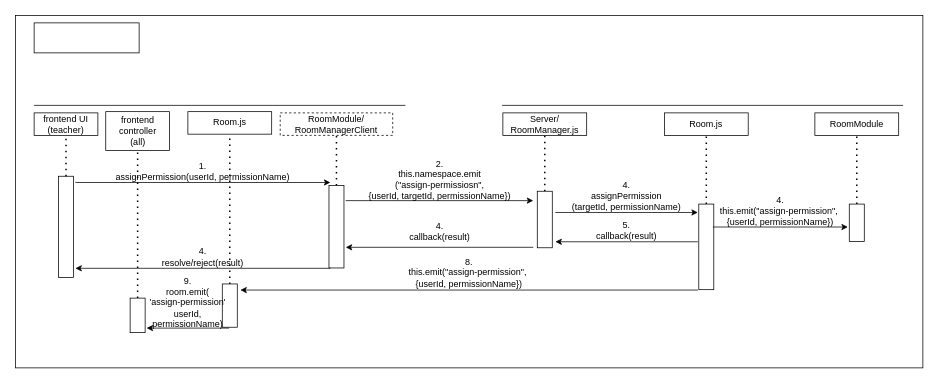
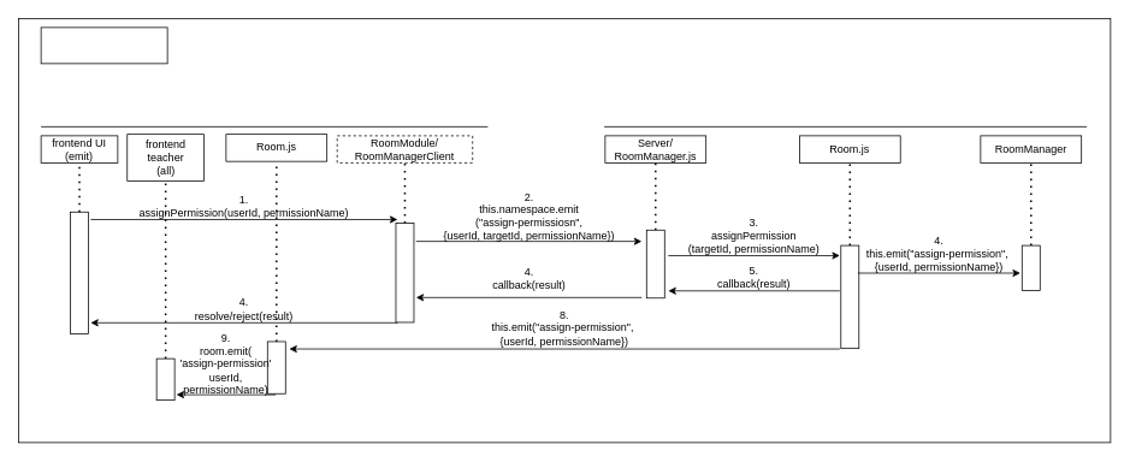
  <mxCell id="0" />
  <mxCell id="1" parent="0" />
  <mxCell id="2" value="" style="rounded=0;whiteSpace=wrap;html=1;" parent="1" vertex="1"><mxGeometry x="20" y="20" width="1210" height="470" as="geometry" /></mxCell>
  <mxCell id="3" value="" style="endArrow=none;dashed=1;html=1;dashPattern=1 3;strokeWidth=2;rounded=0;entryX=0.5;entryY=1;entryDx=0;entryDy=0;startArrow=none;" parent="1" source="10" target="9" edge="1"><mxGeometry width="50" height="50" relative="1" as="geometry"><mxPoint x="261.81" y="600" as="sourcePoint" /><mxPoint x="261.81" y="230" as="targetPoint" /></mxGeometry></mxCell>
  <mxCell id="4" value="" style="rounded=0;whiteSpace=wrap;html=1;" parent="1" vertex="1"><mxGeometry x="45" y="30" width="140" height="40" as="geometry" /></mxCell>
  <mxCell id="5" value="Server/&lt;br&gt;RoomManager.js" style="rounded=0;whiteSpace=wrap;html=1;" parent="1" vertex="1"><mxGeometry x="670" y="150" width="111.75" height="30" as="geometry" /></mxCell>
  <mxCell id="6" value="" style="endArrow=none;dashed=1;html=1;dashPattern=1 3;strokeWidth=2;rounded=0;entryX=0.5;entryY=1;entryDx=0;entryDy=0;startArrow=none;" parent="1" source="11" target="5" edge="1"><mxGeometry width="50" height="50" relative="1" as="geometry"><mxPoint x="702.25" y="650" as="sourcePoint" /><mxPoint x="848.5" y="240" as="targetPoint" /></mxGeometry></mxCell>
  <mxCell id="7" value="" style="endArrow=none;html=1;rounded=0;" parent="1" edge="1"><mxGeometry width="50" height="50" relative="1" as="geometry"><mxPoint x="45" y="140" as="sourcePoint" /><mxPoint x="540" y="140" as="targetPoint" /></mxGeometry></mxCell>
  <mxCell id="8" value="" style="endArrow=none;html=1;rounded=0;" parent="1" edge="1"><mxGeometry width="50" height="50" relative="1" as="geometry"><mxPoint x="669" y="140" as="sourcePoint" /><mxPoint x="1203.69" y="140" as="targetPoint" /></mxGeometry></mxCell>
  <mxCell id="9" value="RoomModule/&lt;br&gt;RoomManagerClient" style="rounded=0;whiteSpace=wrap;html=1;dashed=1;" parent="1" vertex="1"><mxGeometry x="373.11" y="150" width="150.01" height="30" as="geometry" /></mxCell>
  <mxCell id="10" value="" style="rounded=0;whiteSpace=wrap;html=1;rotation=90;" parent="1" vertex="1"><mxGeometry x="393.2" y="291.86" width="109.85" height="20" as="geometry" /></mxCell>
  <mxCell id="11" value="" style="rounded=0;whiteSpace=wrap;html=1;rotation=90;spacing=4;" parent="1" vertex="1"><mxGeometry x="688.19" y="282.18" width="75.36" height="20" as="geometry" /></mxCell>
  <mxCell id="12" value="" style="endArrow=classic;html=1;rounded=0;entryX=1;entryY=1;entryDx=0;entryDy=0;exitX=0;exitY=1;exitDx=0;exitDy=0;" parent="1" source="13" target="13" edge="1"><mxGeometry width="50" height="50" relative="1" as="geometry"><mxPoint x="51.04" y="246.84" as="sourcePoint" /><mxPoint x="490" y="291" as="targetPoint" /></mxGeometry></mxCell>
  <mxCell id="13" value="1. &lt;br&gt;assignPermission(userId, permissionName)" style="text;strokeColor=none;align=center;fillColor=none;html=1;verticalAlign=middle;whiteSpace=wrap;rounded=0;" parent="1" vertex="1"><mxGeometry x="100" y="212.82" width="340" height="30" as="geometry" /></mxCell>
- <mxCell id="14" value="frontend UI&lt;br&gt;(teacher)" style="rounded=0;whiteSpace=wrap;html=1;" parent="1" vertex="1"><mxGeometry x="45" y="150" width="85" height="30" as="geometry" /></mxCell>
+ <mxCell id="14" value="frontend UI&lt;br&gt;(emit)" style="rounded=0;whiteSpace=wrap;html=1;" parent="1" vertex="1"><mxGeometry x="45" y="150" width="85" height="30" as="geometry" /></mxCell>
  <mxCell id="15" value="" style="rounded=0;whiteSpace=wrap;html=1;rotation=90;spacing=4;" parent="1" vertex="1"><mxGeometry x="20" y="292" width="135" height="20" as="geometry" /></mxCell>
  <mxCell id="16" value="" style="endArrow=none;dashed=1;html=1;dashPattern=1 3;strokeWidth=2;rounded=0;entryX=0.5;entryY=1;entryDx=0;entryDy=0;exitX=0;exitY=0.5;exitDx=0;exitDy=0;" parent="1" source="15" target="14" edge="1"><mxGeometry width="50" height="50" relative="1" as="geometry"><mxPoint x="440" y="310" as="sourcePoint" /><mxPoint x="490" y="260" as="targetPoint" /></mxGeometry></mxCell>
  <mxCell id="17" value="2.&lt;br&gt;this.namespace.emit&lt;br&gt;(&quot;assign-permissiosn&quot;, &lt;br&gt;{userId, targetId, permissionName})" style="text;strokeColor=none;align=center;fillColor=none;html=1;verticalAlign=middle;whiteSpace=wrap;rounded=0;" parent="1" vertex="1"><mxGeometry x="460.5" y="210" width="250" height="57" as="geometry" /></mxCell>
  <mxCell id="18" value="" style="endArrow=classic;html=1;rounded=0;exitX=0;exitY=1;exitDx=0;exitDy=0;entryX=1;entryY=1;entryDx=0;entryDy=0;" parent="1" source="17" target="17" edge="1"><mxGeometry width="50" height="50" relative="1" as="geometry"><mxPoint x="540" y="300" as="sourcePoint" /><mxPoint x="590" y="250" as="targetPoint" /></mxGeometry></mxCell>
  <mxCell id="19" value="Room.js" style="rounded=0;whiteSpace=wrap;html=1;" parent="1" vertex="1"><mxGeometry x="885.35" y="150" width="111.75" height="30" as="geometry" /></mxCell>
  <mxCell id="20" value="" style="endArrow=none;dashed=1;html=1;dashPattern=1 3;strokeWidth=2;rounded=0;entryX=0.5;entryY=1;entryDx=0;entryDy=0;startArrow=none;" parent="1" source="21" target="19" edge="1"><mxGeometry width="50" height="50" relative="1" as="geometry"><mxPoint x="832.25" y="650" as="sourcePoint" /><mxPoint x="978.5" y="240" as="targetPoint" /></mxGeometry></mxCell>
  <mxCell id="21" value="" style="rounded=0;whiteSpace=wrap;html=1;rotation=90;spacing=4;" parent="1" vertex="1"><mxGeometry x="884.16" y="318.66" width="114.12" height="20" as="geometry" /></mxCell>
  <mxCell id="22" value="" style="endArrow=classic;html=1;rounded=0;entryX=1;entryY=1;entryDx=0;entryDy=0;exitX=0;exitY=1;exitDx=0;exitDy=0;" parent="1" source="23" target="23" edge="1"><mxGeometry width="50" height="50" relative="1" as="geometry"><mxPoint x="540" y="310" as="sourcePoint" /><mxPoint x="590" y="260" as="targetPoint" /></mxGeometry></mxCell>
- <mxCell id="23" value="4.&lt;br&gt;assignPermission&lt;br&gt;(targetId, permissionName)" style="text;strokeColor=none;align=center;fillColor=none;html=1;verticalAlign=middle;whiteSpace=wrap;rounded=0;" parent="1" vertex="1"><mxGeometry x="740" y="240" width="190" height="42.82" as="geometry" /></mxCell>
+ <mxCell id="23" value="3.&lt;br&gt;assignPermission&lt;br&gt;(targetId, permissionName)" style="text;strokeColor=none;align=center;fillColor=none;html=1;verticalAlign=middle;whiteSpace=wrap;rounded=0;" parent="1" vertex="1"><mxGeometry x="740" y="240" width="190" height="42.82" as="geometry" /></mxCell>
  <mxCell id="24" value="" style="endArrow=classic;html=1;rounded=0;exitX=1;exitY=1;exitDx=0;exitDy=0;entryX=0;entryY=1;entryDx=0;entryDy=0;" parent="1" source="25" target="25" edge="1"><mxGeometry width="50" height="50" relative="1" as="geometry"><mxPoint x="540" y="300" as="sourcePoint" /><mxPoint x="590" y="250" as="targetPoint" /></mxGeometry></mxCell>
  <mxCell id="25" value="5.&lt;br&gt;callback(result)" style="text;strokeColor=none;align=center;fillColor=none;html=1;verticalAlign=middle;whiteSpace=wrap;rounded=0;" parent="1" vertex="1"><mxGeometry x="740" y="291.86" width="190" height="30" as="geometry" /></mxCell>
  <mxCell id="26" value="" style="endArrow=classic;html=1;rounded=0;exitX=1;exitY=1;exitDx=0;exitDy=0;entryX=0;entryY=1;entryDx=0;entryDy=0;" parent="1" source="27" target="27" edge="1"><mxGeometry width="50" height="50" relative="1" as="geometry"><mxPoint x="540" y="310" as="sourcePoint" /><mxPoint x="590" y="260" as="targetPoint" /></mxGeometry></mxCell>
  <mxCell id="27" value="&lt;br&gt;4.&lt;br&gt;callback(result)" style="text;strokeColor=none;align=center;fillColor=none;html=1;verticalAlign=middle;whiteSpace=wrap;rounded=0;" parent="1" vertex="1"><mxGeometry x="460.5" y="272.23" width="250" height="57" as="geometry" /></mxCell>
  <mxCell id="28" value="4.&lt;br&gt;resolve/reject(result)" style="text;strokeColor=none;align=center;fillColor=none;html=1;verticalAlign=middle;whiteSpace=wrap;rounded=0;" parent="1" vertex="1"><mxGeometry x="100" y="327.23" width="340" height="30" as="geometry" /></mxCell>
  <mxCell id="29" value="" style="endArrow=classic;html=1;rounded=0;exitX=1;exitY=1;exitDx=0;exitDy=0;entryX=0;entryY=1;entryDx=0;entryDy=0;" parent="1" source="28" target="28" edge="1"><mxGeometry width="50" height="50" relative="1" as="geometry"><mxPoint x="440" y="300" as="sourcePoint" /><mxPoint x="490" y="250" as="targetPoint" /></mxGeometry></mxCell>
- <mxCell id="30" value="RoomModule" style="rounded=0;whiteSpace=wrap;html=1;" parent="1" vertex="1"><mxGeometry x="1086" y="150" width="111.75" height="30" as="geometry" /></mxCell>
+ <mxCell id="30" value="RoomManager" style="rounded=0;whiteSpace=wrap;html=1;" parent="1" vertex="1"><mxGeometry x="1086" y="150" width="111.75" height="30" as="geometry" /></mxCell>
  <mxCell id="31" value="" style="endArrow=none;dashed=1;html=1;dashPattern=1 3;strokeWidth=2;rounded=0;entryX=0.5;entryY=1;entryDx=0;entryDy=0;startArrow=none;" parent="1" source="32" target="30" edge="1"><mxGeometry width="50" height="50" relative="1" as="geometry"><mxPoint x="1032.9" y="650" as="sourcePoint" /><mxPoint x="1179.15" y="240" as="targetPoint" /></mxGeometry></mxCell>
  <mxCell id="32" value="" style="rounded=0;whiteSpace=wrap;html=1;rotation=90;spacing=4;" parent="1" vertex="1"><mxGeometry x="1116.87" y="286.6" width="50" height="20" as="geometry" /></mxCell>
  <mxCell id="33" value="4.&lt;br&gt;this.emit(&quot;assign-permission&quot;,&amp;nbsp;&lt;br&gt;{userId, permissionName})" style="text;strokeColor=none;align=center;fillColor=none;html=1;verticalAlign=middle;whiteSpace=wrap;rounded=0;" parent="1" vertex="1"><mxGeometry x="950" y="260" width="180" height="42.18" as="geometry" /></mxCell>
  <mxCell id="34" value="" style="endArrow=classic;html=1;rounded=0;exitX=0;exitY=1;exitDx=0;exitDy=0;entryX=1;entryY=1;entryDx=0;entryDy=0;" parent="1" source="33" target="33" edge="1"><mxGeometry width="50" height="50" relative="1" as="geometry"><mxPoint x="540" y="290" as="sourcePoint" /><mxPoint x="590" y="240" as="targetPoint" /></mxGeometry></mxCell>
  <mxCell id="35" value="Room.js" style="rounded=0;whiteSpace=wrap;html=1;" parent="1" vertex="1"><mxGeometry x="250" y="148.37" width="111.75" height="30" as="geometry" /></mxCell>
  <mxCell id="36" value="" style="endArrow=none;dashed=1;html=1;dashPattern=1 3;strokeWidth=2;rounded=0;entryX=0.5;entryY=1;entryDx=0;entryDy=0;startArrow=none;" parent="1" source="37" target="35" edge="1"><mxGeometry width="50" height="50" relative="1" as="geometry"><mxPoint x="196.9" y="648.37" as="sourcePoint" /><mxPoint x="343.15" y="238.37" as="targetPoint" /></mxGeometry></mxCell>
  <mxCell id="37" value="" style="rounded=0;whiteSpace=wrap;html=1;rotation=90;spacing=4;" parent="1" vertex="1"><mxGeometry x="277.02" y="396.96" width="57.7" height="20" as="geometry" /></mxCell>
  <mxCell id="38" value="8.&lt;br&gt;this.emit(&quot;assign-permission&quot;,&amp;nbsp;&lt;br&gt;{userId, permissionName})" style="text;strokeColor=none;align=center;fillColor=none;html=1;verticalAlign=middle;whiteSpace=wrap;rounded=0;" parent="1" vertex="1"><mxGeometry x="320" y="340" width="610" height="46.23" as="geometry" /></mxCell>
  <mxCell id="39" value="" style="endArrow=classic;html=1;rounded=0;exitX=1;exitY=1;exitDx=0;exitDy=0;entryX=0;entryY=1;entryDx=0;entryDy=0;" parent="1" source="38" target="38" edge="1"><mxGeometry width="50" height="50" relative="1" as="geometry"><mxPoint x="540" y="290" as="sourcePoint" /><mxPoint x="590" y="240" as="targetPoint" /></mxGeometry></mxCell>
- <mxCell id="40" value="frontend controller&lt;br&gt;(all)" style="rounded=0;whiteSpace=wrap;html=1;" parent="1" vertex="1"><mxGeometry x="140.51" y="148.37" width="85" height="51.63" as="geometry" /></mxCell>
+ <mxCell id="40" value="frontend teacher&lt;br&gt;(all)" style="rounded=0;whiteSpace=wrap;html=1;" parent="1" vertex="1"><mxGeometry x="140.51" y="148.37" width="85" height="51.63" as="geometry" /></mxCell>
  <mxCell id="41" value="" style="rounded=0;whiteSpace=wrap;html=1;rotation=90;spacing=4;" parent="1" vertex="1"><mxGeometry x="160" y="410" width="46.02" height="20" as="geometry" /></mxCell>
  <mxCell id="42" value="" style="endArrow=none;dashed=1;html=1;dashPattern=1 3;strokeWidth=2;rounded=0;entryX=0.5;entryY=1;entryDx=0;entryDy=0;exitX=0;exitY=0.5;exitDx=0;exitDy=0;" parent="1" source="41" target="40" edge="1"><mxGeometry width="50" height="50" relative="1" as="geometry"><mxPoint x="590" y="300" as="sourcePoint" /><mxPoint x="640" y="250" as="targetPoint" /></mxGeometry></mxCell>
  <mxCell id="43" value="" style="endArrow=classic;html=1;rounded=0;exitX=1;exitY=1;exitDx=0;exitDy=0;entryX=0;entryY=1;entryDx=0;entryDy=0;" parent="1" source="44" target="44" edge="1"><mxGeometry width="50" height="50" relative="1" as="geometry"><mxPoint x="590" y="300" as="sourcePoint" /><mxPoint x="640" y="250" as="targetPoint" /></mxGeometry></mxCell>
  <mxCell id="44" value="9.&lt;br&gt;room.emit(&lt;br&gt;'assign-permission'&lt;br&gt;userId, permissionName)" style="text;strokeColor=none;align=center;fillColor=none;html=1;verticalAlign=middle;whiteSpace=wrap;rounded=0;" parent="1" vertex="1"><mxGeometry x="195" y="370" width="110" height="66.96" as="geometry" /></mxCell>
